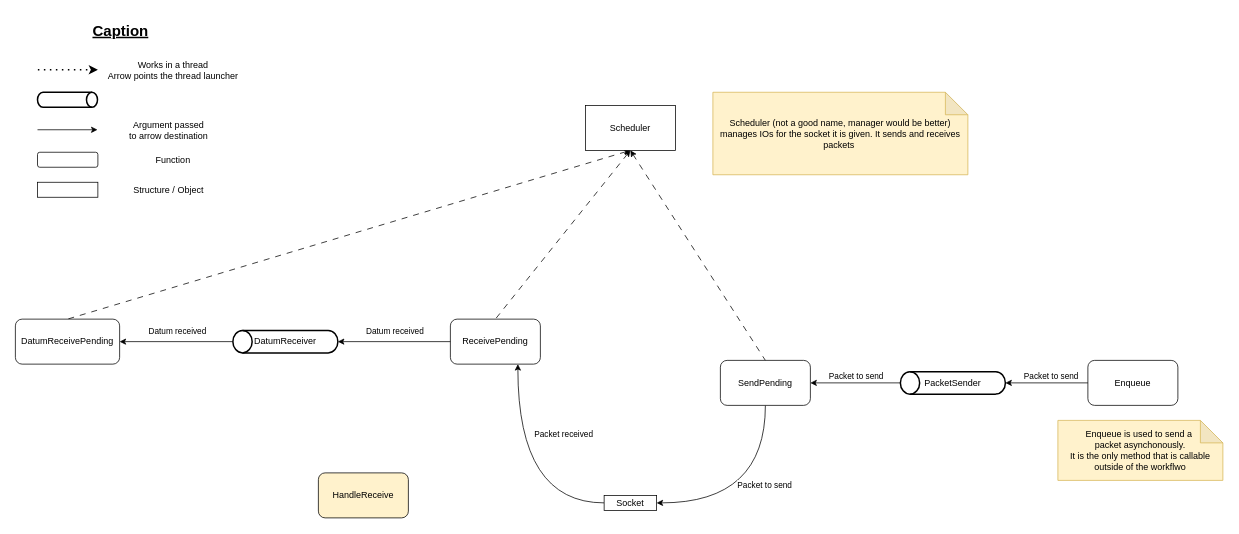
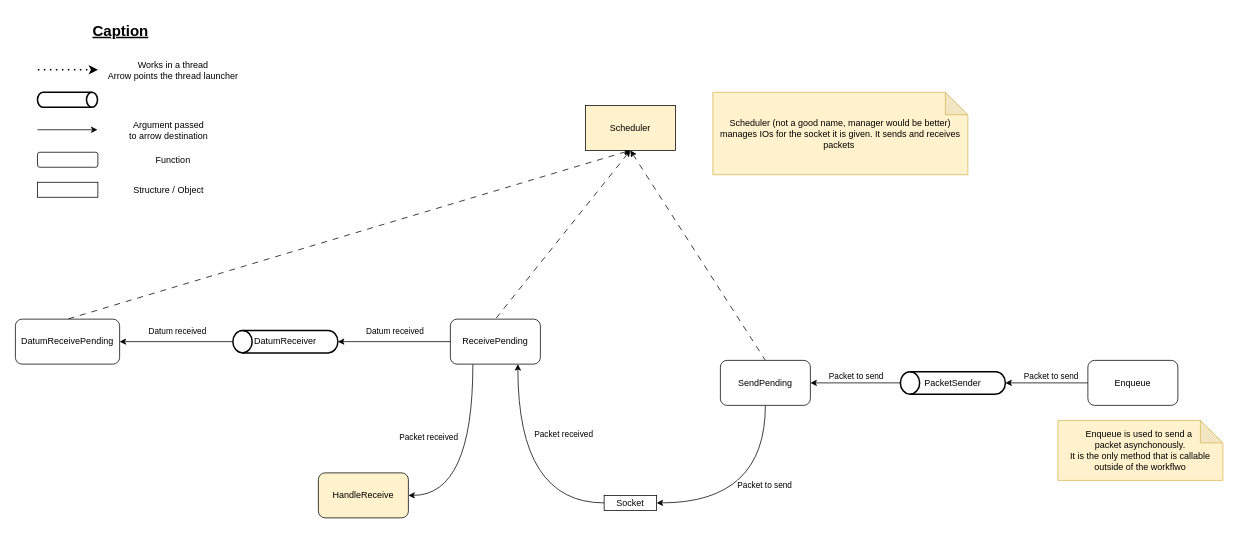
  <mxCell id="0" />
  <mxCell id="1" parent="0" />
  <mxCell id="2" style="rounded=0;orthogonalLoop=1;jettySize=auto;html=1;exitX=0.5;exitY=1;exitDx=0;exitDy=0;entryX=0.5;entryY=0;entryDx=0;entryDy=0;endArrow=none;endFill=0;startArrow=classic;startFill=1;dashed=1;dashPattern=8 8;" edge="1" parent="1" source="5" target="12"><mxGeometry relative="1" as="geometry" /></mxCell>
  <mxCell id="3" style="rounded=0;orthogonalLoop=1;jettySize=auto;html=1;exitX=0.5;exitY=1;exitDx=0;exitDy=0;entryX=0.5;entryY=0;entryDx=0;entryDy=0;endArrow=none;endFill=0;startArrow=classic;startFill=1;dashed=1;dashPattern=8 8;" edge="1" parent="1" source="5" target="11"><mxGeometry relative="1" as="geometry" /></mxCell>
  <mxCell id="4" style="rounded=0;orthogonalLoop=1;jettySize=auto;html=1;exitX=0.5;exitY=1;exitDx=0;exitDy=0;entryX=0.5;entryY=0;entryDx=0;entryDy=0;endArrow=none;endFill=0;startArrow=classic;startFill=1;dashed=1;dashPattern=8 8;" edge="1" parent="1" source="5" target="8"><mxGeometry relative="1" as="geometry" /></mxCell>
- <mxCell id="5" value="Scheduler" style="rounded=0;whiteSpace=wrap;html=1;" vertex="1" parent="1"><mxGeometry x="780" y="140" width="120" height="60" as="geometry" /></mxCell>
+ <mxCell id="5" value="Scheduler" style="rounded=0;whiteSpace=wrap;html=1;fillColor=#fff2cc;" vertex="1" parent="1"><mxGeometry x="780" y="140" width="120" height="60" as="geometry" /></mxCell>
+ <mxCell id="6" style="edgeStyle=orthogonalEdgeStyle;rounded=0;orthogonalLoop=1;jettySize=auto;html=1;entryX=1;entryY=0.5;entryDx=0;entryDy=0;curved=1;exitX=0.25;exitY=1;exitDx=0;exitDy=0;" edge="1" parent="1" source="8" target="16"><mxGeometry relative="1" as="geometry" /></mxCell>
+ <mxCell id="7" value="Packet received" style="edgeLabel;html=1;align=center;verticalAlign=middle;resizable=0;points=[];" vertex="1" connectable="0" parent="6"><mxGeometry x="-0.257" y="-8" relative="1" as="geometry"><mxPoint x="-52" as="offset" /></mxGeometry></mxCell>
  <mxCell id="8" value="ReceivePending" style="rounded=1;whiteSpace=wrap;html=1;" vertex="1" parent="1"><mxGeometry x="600" y="425" width="120" height="60" as="geometry" /></mxCell>
  <mxCell id="9" style="edgeStyle=orthogonalEdgeStyle;rounded=0;orthogonalLoop=1;jettySize=auto;html=1;entryX=1;entryY=0.5;entryDx=0;entryDy=0;curved=1;exitX=0.5;exitY=1;exitDx=0;exitDy=0;" edge="1" parent="1" source="11" target="15"><mxGeometry relative="1" as="geometry" /></mxCell>
  <mxCell id="10" value="Packet to send" style="edgeLabel;html=1;align=center;verticalAlign=middle;resizable=0;points=[];" vertex="1" connectable="0" parent="9"><mxGeometry x="0.271" y="-21" relative="1" as="geometry"><mxPoint x="43" y="-4" as="offset" /></mxGeometry></mxCell>
  <mxCell id="11" value="SendPending" style="rounded=1;whiteSpace=wrap;html=1;" vertex="1" parent="1"><mxGeometry x="960" y="480" width="120" height="60" as="geometry" /></mxCell>
  <mxCell id="12" value="DatumReceivePending" style="rounded=1;whiteSpace=wrap;html=1;" vertex="1" parent="1"><mxGeometry x="20" y="425" width="139" height="60" as="geometry" /></mxCell>
  <mxCell id="13" style="edgeStyle=orthogonalEdgeStyle;rounded=0;orthogonalLoop=1;jettySize=auto;html=1;entryX=0.75;entryY=1;entryDx=0;entryDy=0;curved=1;" edge="1" parent="1" source="15" target="8"><mxGeometry relative="1" as="geometry" /></mxCell>
  <mxCell id="14" value="Packet received" style="edgeLabel;html=1;align=center;verticalAlign=middle;resizable=0;points=[];" vertex="1" connectable="0" parent="13"><mxGeometry x="0.141" y="-20" relative="1" as="geometry"><mxPoint x="40" y="-36" as="offset" /></mxGeometry></mxCell>
  <mxCell id="15" value="Socket" style="rounded=0;whiteSpace=wrap;html=1;" vertex="1" parent="1"><mxGeometry x="805" y="660" width="70" height="20" as="geometry" /></mxCell>
  <mxCell id="16" value="HandleReceive" style="rounded=1;whiteSpace=wrap;html=1;fillColor=#fff2cc;" vertex="1" parent="1"><mxGeometry x="424" y="630" width="120" height="60" as="geometry" /></mxCell>
  <mxCell id="17" value="Enqueue" style="rounded=1;whiteSpace=wrap;html=1;" vertex="1" parent="1"><mxGeometry x="1450" y="480" width="120" height="60" as="geometry" /></mxCell>
  <mxCell id="18" style="edgeStyle=orthogonalEdgeStyle;rounded=0;orthogonalLoop=1;jettySize=auto;html=1;entryX=1;entryY=0.5;entryDx=0;entryDy=0;" edge="1" parent="1" source="20" target="11"><mxGeometry relative="1" as="geometry" /></mxCell>
  <mxCell id="19" value="Packet to send" style="edgeLabel;html=1;align=center;verticalAlign=middle;resizable=0;points=[];" vertex="1" connectable="0" parent="18"><mxGeometry x="0.207" y="1" relative="1" as="geometry"><mxPoint x="12" y="-11" as="offset" /></mxGeometry></mxCell>
  <mxCell id="20" value="PacketSender" style="strokeWidth=2;html=1;shape=mxgraph.flowchart.direct_data;whiteSpace=wrap;rotation=0;direction=west;" vertex="1" parent="1"><mxGeometry x="1200" y="495" width="140" height="30" as="geometry" /></mxCell>
  <mxCell id="21" style="edgeStyle=orthogonalEdgeStyle;rounded=0;orthogonalLoop=1;jettySize=auto;html=1;entryX=0;entryY=0.5;entryDx=0;entryDy=0;entryPerimeter=0;" edge="1" parent="1" source="17" target="20"><mxGeometry relative="1" as="geometry" /></mxCell>
  <mxCell id="22" value="Packet to send" style="edgeLabel;html=1;align=center;verticalAlign=middle;resizable=0;points=[];" vertex="1" connectable="0" parent="21"><mxGeometry x="0.156" relative="1" as="geometry"><mxPoint x="14" y="-10" as="offset" /></mxGeometry></mxCell>
  <mxCell id="23" style="edgeStyle=orthogonalEdgeStyle;rounded=0;orthogonalLoop=1;jettySize=auto;html=1;exitX=1;exitY=0.5;exitDx=0;exitDy=0;exitPerimeter=0;entryX=1;entryY=0.5;entryDx=0;entryDy=0;" edge="1" parent="1" source="25" target="12"><mxGeometry relative="1" as="geometry" /></mxCell>
  <mxCell id="24" value="Datum received" style="edgeLabel;html=1;align=center;verticalAlign=middle;resizable=0;points=[];" vertex="1" connectable="0" parent="23"><mxGeometry x="-0.158" y="1" relative="1" as="geometry"><mxPoint x="-11" y="-16" as="offset" /></mxGeometry></mxCell>
  <mxCell id="25" value="DatumReceiver" style="strokeWidth=2;html=1;shape=mxgraph.flowchart.direct_data;whiteSpace=wrap;rotation=0;direction=west;" vertex="1" parent="1"><mxGeometry x="310" y="440" width="140" height="30" as="geometry" /></mxCell>
  <mxCell id="26" style="edgeStyle=orthogonalEdgeStyle;rounded=0;orthogonalLoop=1;jettySize=auto;html=1;exitX=0;exitY=0.5;exitDx=0;exitDy=0;entryX=0;entryY=0.5;entryDx=0;entryDy=0;entryPerimeter=0;" edge="1" parent="1" source="8" target="25"><mxGeometry relative="1" as="geometry" /></mxCell>
  <mxCell id="27" value="Datum received" style="edgeLabel;html=1;align=center;verticalAlign=middle;resizable=0;points=[];" vertex="1" connectable="0" parent="26"><mxGeometry x="0.181" relative="1" as="geometry"><mxPoint x="14" y="-15" as="offset" /></mxGeometry></mxCell>
  <mxCell id="28" value="&lt;div style=&quot;&quot;&gt;&lt;span style=&quot;background-color: initial;&quot;&gt;Scheduler (not a good name, manager would be better) manages IOs for the socket it is given. It sends and receives packets&amp;nbsp;&lt;/span&gt;&lt;/div&gt;" style="shape=note;whiteSpace=wrap;html=1;backgroundOutline=1;darkOpacity=0.05;fillColor=#fff2cc;strokeColor=#d6b656;align=center;" vertex="1" parent="1"><mxGeometry x="950" y="122.5" width="340" height="110" as="geometry" /></mxCell>
  <mxCell id="29" value="" style="endArrow=classic;dashed=1;html=1;dashPattern=1 3;strokeWidth=2;rounded=0;startArrow=none;startFill=0;endFill=1;" edge="1" parent="1"><mxGeometry width="50" height="50" relative="1" as="geometry"><mxPoint x="50" y="92.5" as="sourcePoint" /><mxPoint x="130" y="92.5" as="targetPoint" /></mxGeometry></mxCell>
  <mxCell id="30" value="&lt;font style=&quot;font-size: 20px;&quot;&gt;&lt;b&gt;&lt;u&gt;Caption&lt;/u&gt;&lt;/b&gt;&lt;/font&gt;" style="text;html=1;align=center;verticalAlign=middle;resizable=0;points=[];autosize=1;strokeColor=none;fillColor=none;" vertex="1" parent="1"><mxGeometry x="110" y="20" width="100" height="40" as="geometry" /></mxCell>
  <mxCell id="31" value="Works in a thread&lt;br&gt;Arrow points the thread launcher" style="text;html=1;align=center;verticalAlign=middle;resizable=0;points=[];autosize=1;strokeColor=none;fillColor=none;" vertex="1" parent="1"><mxGeometry x="130" y="72.5" width="200" height="40" as="geometry" /></mxCell>
  <mxCell id="32" value="" style="strokeWidth=2;html=1;shape=mxgraph.flowchart.direct_data;whiteSpace=wrap;" vertex="1" parent="1"><mxGeometry x="49.5" y="122.5" width="80" height="20" as="geometry" /></mxCell>
  <mxCell id="33" value="" style="endArrow=classic;html=1;rounded=0;" edge="1" parent="1"><mxGeometry width="50" height="50" relative="1" as="geometry"><mxPoint x="49.5" y="172.5" as="sourcePoint" /><mxPoint x="129.5" y="172.5" as="targetPoint" /></mxGeometry></mxCell>
  <mxCell id="34" value="Argument passed &lt;br&gt;to arrow destination" style="text;html=1;align=center;verticalAlign=middle;resizable=0;points=[];autosize=1;strokeColor=none;fillColor=none;" vertex="1" parent="1"><mxGeometry x="159" y="152.5" width="130" height="40" as="geometry" /></mxCell>
  <mxCell id="35" value="" style="rounded=1;whiteSpace=wrap;html=1;" vertex="1" parent="1"><mxGeometry x="49.5" y="202.5" width="80.5" height="20" as="geometry" /></mxCell>
  <mxCell id="36" value="Function" style="text;html=1;align=center;verticalAlign=middle;resizable=0;points=[];autosize=1;strokeColor=none;fillColor=none;" vertex="1" parent="1"><mxGeometry x="195" y="197.5" width="70" height="30" as="geometry" /></mxCell>
  <mxCell id="37" value="" style="rounded=0;whiteSpace=wrap;html=1;" vertex="1" parent="1"><mxGeometry x="49.5" y="242.5" width="80.5" height="20" as="geometry" /></mxCell>
  <mxCell id="38" value="Structure / Object" style="text;html=1;align=center;verticalAlign=middle;resizable=0;points=[];autosize=1;strokeColor=none;fillColor=none;" vertex="1" parent="1"><mxGeometry x="164" y="237.5" width="120" height="30" as="geometry" /></mxCell>
  <mxCell id="39" value="&lt;div style=&quot;&quot;&gt;Enqueue is used to send a&amp;nbsp;&lt;/div&gt;&lt;div style=&quot;&quot;&gt;packet asynchonously.&lt;/div&gt;&lt;div style=&quot;&quot;&gt;It is the only method that is callable outside of the workflwo&lt;/div&gt;" style="shape=note;whiteSpace=wrap;html=1;backgroundOutline=1;darkOpacity=0.05;fillColor=#fff2cc;strokeColor=#d6b656;align=center;" vertex="1" parent="1"><mxGeometry x="1410" y="560" width="220" height="80" as="geometry" /></mxCell>
